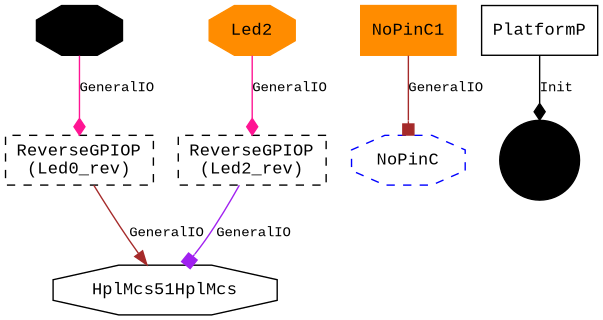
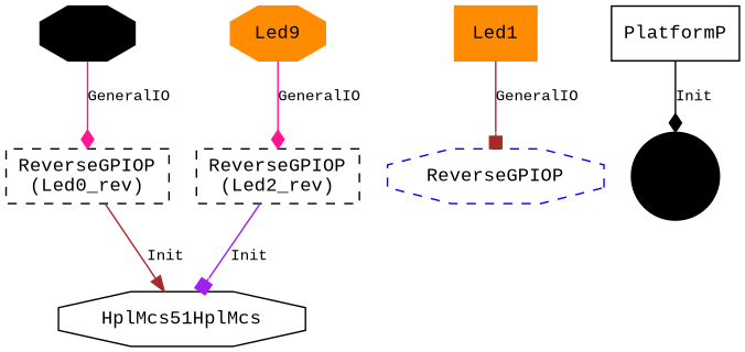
  digraph {
    fontname="Liberation Mono"
    node [color=black fontname="Liberation Mono" fontsize=12 shape=octagon style=filled]
    edge [arrowhead=diamond color=deeppink fontname="Liberation Mono" fontsize=10]
    n1 [label=Led0]
    n2 [label="ReverseGPIOP\n(Led0_rev)" shape=box style=dashed]
    n3 [label=HplMcs51HplMcs style=""]
-   n4 [color=darkorange label=NoPinC1 shape=box]
-   n5 [color=blue label=NoPinC style=dashed]
-   n6 [color=darkorange label=Led2]
+   n4 [color=darkorange label=Led1 shape=box]
+   n5 [color=blue label=ReverseGPIOP style=dashed]
+   n6 [color=darkorange label=Led9]
    n7 [label="ReverseGPIOP\n(Led2_rev)" shape=box style=dashed]
    PlatformP [shape=box style=""]
    n9 [label=Init shape=circle]
    n1 -> n2 [label=GeneralIO]
-   n2 -> n3 [arrowhead=normal color=brown label=GeneralIO]
+   n2 -> n3 [arrowhead=normal color=brown label=Init]
    n4 -> n5 [arrowhead=box color=brown label=GeneralIO]
    n6 -> n7 [label=GeneralIO]
-   n7 -> n3 [arrowhead=box color=purple label=GeneralIO]
+   n7 -> n3 [arrowhead=box color=purple label=Init]
    PlatformP -> n9 [color=black label=Init]
  }
